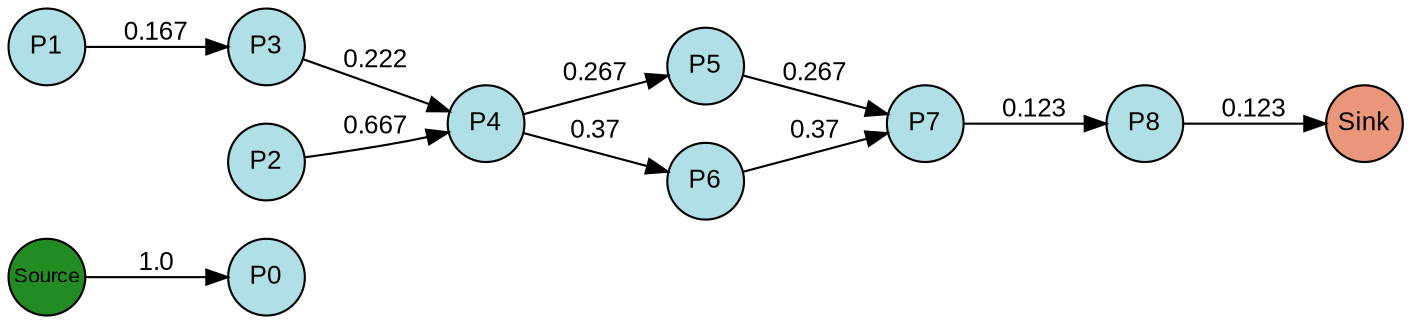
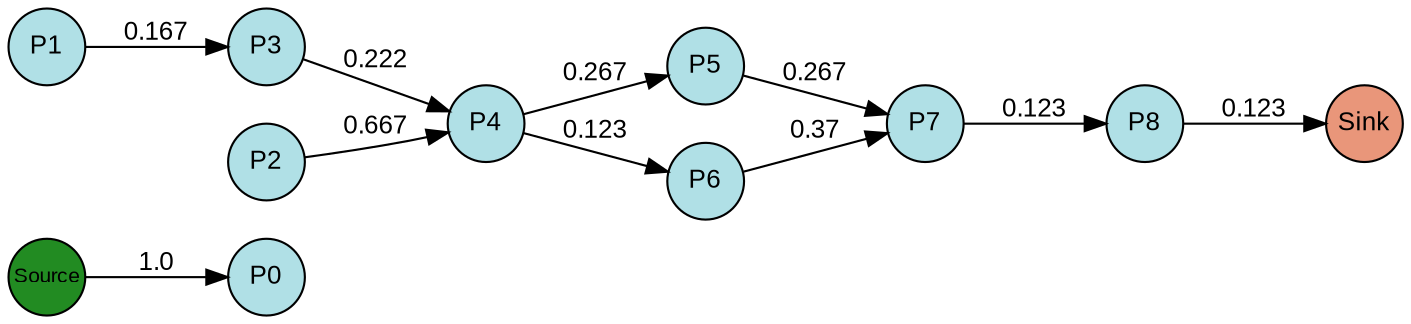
  digraph {
    rankdir=LR
    splines=true
    node [fillcolor=powderblue fixedsize=true fontcolor=black fontname=arial fontsize=12 margin=0 shape=circle style=filled]
    edge [fontcolor=black fontname=arial fontsize=12 margin=0]
    n1 [fillcolor=forestgreen fontsize=10 label=Source width=0.5]
    n2 [label=P0 width=0.5]
    n3 [label=P1 width=0.5]
    n4 [label=P2 width=0.5]
    n5 [label=P3 width=0.5]
    n6 [label=P4 width=0.5]
    n7 [label=P5 width=0.5]
    n8 [label=P6 width=0.5]
    n9 [label=P7 width=0.5]
    n10 [label=P8 width=0.5]
    n11 [fillcolor=darksalmon label=Sink width=0.5]
    subgraph sub_1 {
      rank=same
      n1
    }
    subgraph sub_2 {
      rank=same
      n2
    }
    subgraph sub_3 {
      rank=same
      n3
    }
    subgraph sub_4 {
      rank=same
      n4
      n5
    }
    subgraph sub_5 {
      rank=same
      n6
    }
    subgraph sub_6 {
      rank=same
      n7
      n8
    }
    subgraph sub_7 {
      rank=same
      n9
    }
    subgraph sub_8 {
      rank=same
      n10
    }
    subgraph sub_9 {
      rank=same
      n11
    }
    n1 -> n2 [label=1.0]
    n3 -> n5 [label=0.167]
    n4 -> n6 [label=0.667]
    n5 -> n6 [label=0.222]
    n6 -> n7 [label=0.267]
-   n6 -> n8 [label=0.37]
+   n6 -> n8 [label=0.123]
    n7 -> n9 [label=0.267]
    n8 -> n9 [label=0.37]
    n9 -> n10 [label=0.123]
    n10 -> n11 [label=0.123]
  }
